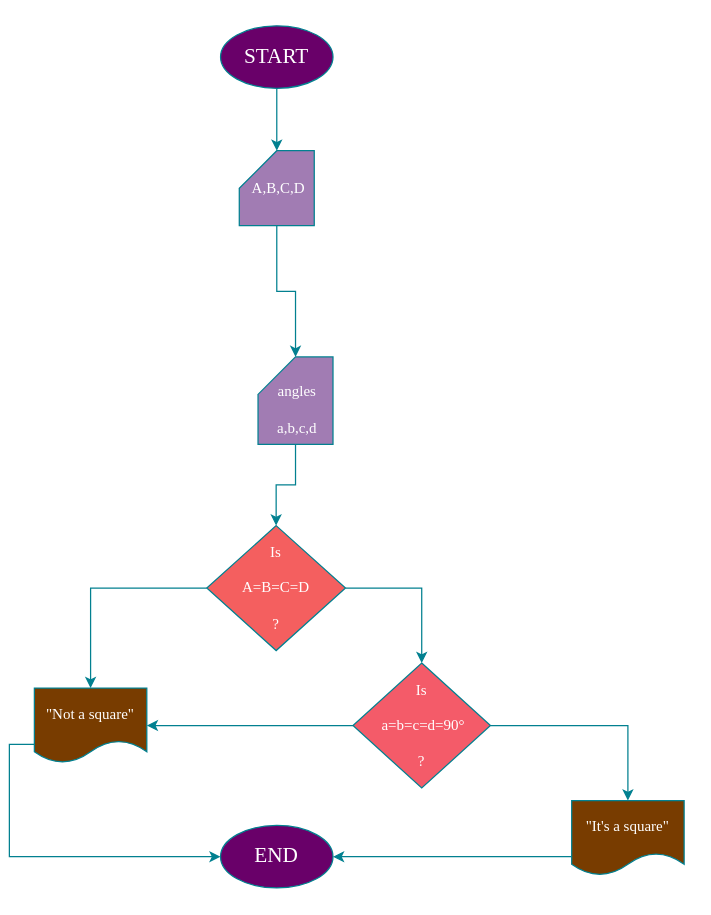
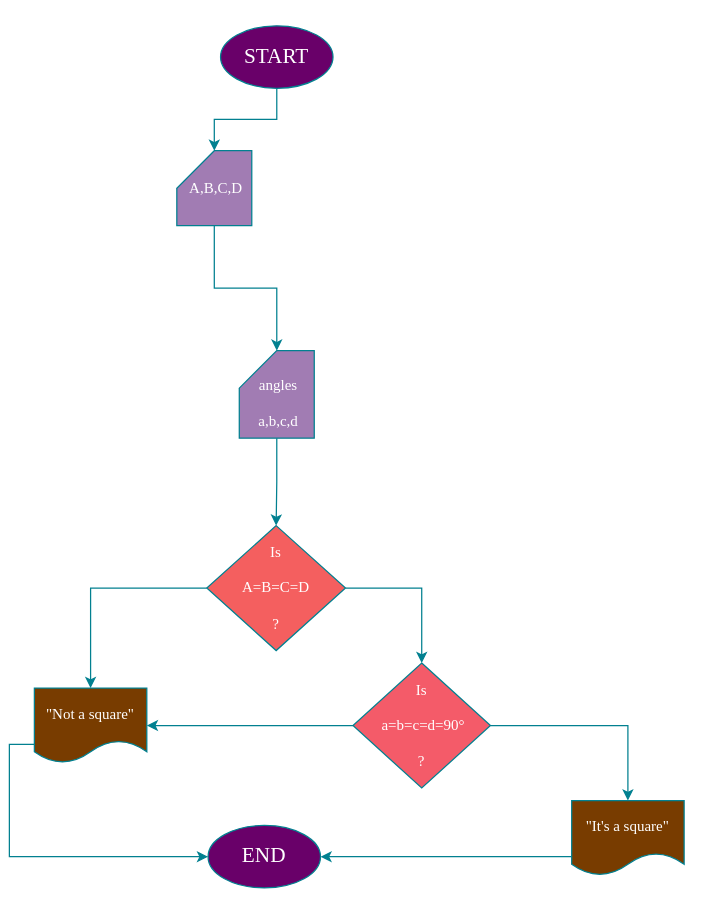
  <mxCell id="0" />
  <mxCell id="1" parent="0" />
  <mxCell id="2" value="&lt;font face=&quot;Georgia&quot; style=&quot;font-size: 17px;&quot; color=&quot;#ffffff&quot;&gt;START&lt;/font&gt;" style="ellipse;whiteSpace=wrap;html=1;fillColor=#690069;labelBackgroundColor=none;strokeColor=#028090;fontColor=#E4FDE1;" vertex="1" parent="1"><mxGeometry x="169" y="20" width="90" height="50" as="geometry" /></mxCell>
  <mxCell id="3" style="edgeStyle=orthogonalEdgeStyle;rounded=0;orthogonalLoop=1;jettySize=auto;html=1;exitX=0.5;exitY=1;exitDx=0;exitDy=0;exitPerimeter=0;strokeColor=#028090;fontColor=#E4FDE1;fillColor=#F45B69;" edge="1" parent="1" source="4" target="8"><mxGeometry relative="1" as="geometry"><mxPoint x="214" y="230" as="targetPoint" /></mxGeometry></mxCell>
- <mxCell id="4" value="&lt;font color=&quot;#ffffff&quot;&gt;&lt;font face=&quot;Tahoma&quot;&gt;&amp;nbsp;A,B,C,D&lt;/font&gt;&lt;br&gt;&lt;/font&gt;" style="shape=card;whiteSpace=wrap;html=1;strokeColor=#028090;fontColor=#E4FDE1;fillColor=#A17CB3;" vertex="1" parent="1"><mxGeometry x="184" y="120" width="60" height="60" as="geometry" /></mxCell>
+ <mxCell id="4" value="&lt;font color=&quot;#ffffff&quot;&gt;&lt;font face=&quot;Tahoma&quot;&gt;&amp;nbsp;A,B,C,D&lt;/font&gt;&lt;br&gt;&lt;/font&gt;" style="shape=card;whiteSpace=wrap;html=1;strokeColor=#028090;fontColor=#E4FDE1;fillColor=#A17CB3;" vertex="1" parent="1"><mxGeometry x="134" y="120" width="60" height="60" as="geometry" /></mxCell>
  <mxCell id="5" style="edgeStyle=orthogonalEdgeStyle;rounded=0;orthogonalLoop=1;jettySize=auto;html=1;exitX=0.5;exitY=1;exitDx=0;exitDy=0;strokeColor=#028090;fontColor=#E4FDE1;fillColor=#F45B69;" edge="1" parent="1" source="2" target="2"><mxGeometry relative="1" as="geometry" /></mxCell>
  <mxCell id="6" style="edgeStyle=orthogonalEdgeStyle;rounded=0;orthogonalLoop=1;jettySize=auto;html=1;exitX=0.5;exitY=1;exitDx=0;exitDy=0;entryX=0;entryY=0;entryDx=30;entryDy=0;entryPerimeter=0;strokeColor=#028090;fontColor=#E4FDE1;fillColor=#F45B69;" edge="1" parent="1" source="2" target="4"><mxGeometry relative="1" as="geometry" /></mxCell>
  <mxCell id="7" style="edgeStyle=orthogonalEdgeStyle;rounded=0;orthogonalLoop=1;jettySize=auto;html=1;exitX=0.5;exitY=1;exitDx=0;exitDy=0;exitPerimeter=0;strokeColor=#028090;fontColor=#E4FDE1;fillColor=#F45B69;" edge="1" parent="1" source="8" target="11"><mxGeometry relative="1" as="geometry"><mxPoint x="214" y="410" as="targetPoint" /></mxGeometry></mxCell>
- <mxCell id="8" value="&lt;font face=&quot;Tahoma&quot; color=&quot;#ffffff&quot;&gt;&lt;br&gt;&amp;nbsp;angles&lt;br&gt;&lt;br&gt;&amp;nbsp;a,b,c,d&lt;/font&gt;" style="shape=card;whiteSpace=wrap;html=1;strokeColor=#028090;fontColor=#E4FDE1;fillColor=#A17CB3;" vertex="1" parent="1"><mxGeometry x="199" y="285" width="60" height="70" as="geometry" /></mxCell>
+ <mxCell id="8" value="&lt;font face=&quot;Tahoma&quot; color=&quot;#ffffff&quot;&gt;&lt;br&gt;&amp;nbsp;angles&lt;br&gt;&lt;br&gt;&amp;nbsp;a,b,c,d&lt;/font&gt;" style="shape=card;whiteSpace=wrap;html=1;strokeColor=#028090;fontColor=#E4FDE1;fillColor=#A17CB3;" vertex="1" parent="1"><mxGeometry x="184" y="280" width="60" height="70" as="geometry" /></mxCell>
  <mxCell id="9" style="edgeStyle=orthogonalEdgeStyle;rounded=0;orthogonalLoop=1;jettySize=auto;html=1;exitX=1;exitY=0.5;exitDx=0;exitDy=0;strokeColor=#028090;fontColor=#E4FDE1;fillColor=#F45B69;" edge="1" parent="1" source="11" target="14"><mxGeometry relative="1" as="geometry"><mxPoint x="330" y="540" as="targetPoint" /></mxGeometry></mxCell>
  <mxCell id="10" style="edgeStyle=orthogonalEdgeStyle;rounded=0;orthogonalLoop=1;jettySize=auto;html=1;exitX=0;exitY=0.5;exitDx=0;exitDy=0;strokeColor=#028090;fontColor=#E4FDE1;fillColor=#F45B69;" edge="1" parent="1" source="11" target="16"><mxGeometry relative="1" as="geometry"><mxPoint x="60" y="530" as="targetPoint" /></mxGeometry></mxCell>
  <mxCell id="11" value="&lt;font face=&quot;Tahoma&quot; color=&quot;#ffffff&quot;&gt;Is&lt;br&gt;&lt;br&gt;A=B=C=D&lt;br&gt;&lt;br&gt;?&lt;/font&gt;" style="rhombus;whiteSpace=wrap;html=1;strokeColor=#028090;fontColor=#E4FDE1;fillColor=#F45F5F;" vertex="1" parent="1"><mxGeometry x="158" y="420" width="111" height="100" as="geometry" /></mxCell>
  <mxCell id="12" style="edgeStyle=orthogonalEdgeStyle;rounded=0;orthogonalLoop=1;jettySize=auto;html=1;exitX=1;exitY=0.5;exitDx=0;exitDy=0;strokeColor=#028090;fontColor=#E4FDE1;fillColor=#F45B69;" edge="1" parent="1" source="14" target="18"><mxGeometry relative="1" as="geometry"><mxPoint x="500" y="650" as="targetPoint" /></mxGeometry></mxCell>
  <mxCell id="13" style="edgeStyle=orthogonalEdgeStyle;rounded=0;orthogonalLoop=1;jettySize=auto;html=1;exitX=0;exitY=0.5;exitDx=0;exitDy=0;entryX=1;entryY=0.5;entryDx=0;entryDy=0;strokeColor=#028090;fontColor=#E4FDE1;fillColor=#F45B69;" edge="1" parent="1" source="14" target="16"><mxGeometry relative="1" as="geometry" /></mxCell>
  <mxCell id="14" value="&lt;font face=&quot;Tahoma&quot; color=&quot;#ffffff&quot;&gt;Is&lt;br&gt;&lt;br&gt;&amp;nbsp;a=b=c=d=90°&lt;br&gt;&lt;br&gt;?&lt;/font&gt;" style="rhombus;whiteSpace=wrap;html=1;strokeColor=#028090;fontColor=#E4FDE1;fillColor=#F45B69;" vertex="1" parent="1"><mxGeometry x="275" y="530" width="110" height="100" as="geometry" /></mxCell>
  <mxCell id="15" style="edgeStyle=orthogonalEdgeStyle;rounded=0;orthogonalLoop=1;jettySize=auto;html=1;exitX=0;exitY=0.75;exitDx=0;exitDy=0;strokeColor=#028090;fontColor=#E4FDE1;fillColor=#F45B69;entryX=0;entryY=0.5;entryDx=0;entryDy=0;" edge="1" parent="1" source="16" target="19"><mxGeometry relative="1" as="geometry"><mxPoint x="0" y="650" as="targetPoint" /></mxGeometry></mxCell>
  <mxCell id="16" value="&lt;font face=&quot;Tahoma&quot; color=&quot;#ffffff&quot;&gt;&quot;Not a square&quot;&lt;/font&gt;" style="shape=document;whiteSpace=wrap;html=1;boundedLbl=1;strokeColor=#028090;fontColor=#E4FDE1;fillColor=#783C00;" vertex="1" parent="1"><mxGeometry x="20" y="550" width="90" height="60" as="geometry" /></mxCell>
  <mxCell id="17" style="edgeStyle=orthogonalEdgeStyle;rounded=0;orthogonalLoop=1;jettySize=auto;html=1;exitX=0;exitY=0.75;exitDx=0;exitDy=0;strokeColor=#028090;fontColor=#E4FDE1;fillColor=#F45B69;" edge="1" parent="1" source="18" target="19"><mxGeometry relative="1" as="geometry"><mxPoint x="270" y="685" as="targetPoint" /></mxGeometry></mxCell>
  <mxCell id="18" value="&lt;font face=&quot;Tahoma&quot; color=&quot;#ffffff&quot;&gt;&quot;It's a square&quot;&lt;/font&gt;" style="shape=document;whiteSpace=wrap;html=1;boundedLbl=1;strokeColor=#028090;fontColor=#E4FDE1;fillColor=#783C00;" vertex="1" parent="1"><mxGeometry x="450" y="640" width="90" height="60" as="geometry" /></mxCell>
- <mxCell id="19" value="&lt;font face=&quot;Georgia&quot; style=&quot;font-size: 17px;&quot; color=&quot;#ffffff&quot;&gt;END&lt;/font&gt;" style="ellipse;whiteSpace=wrap;html=1;fillColor=#690069;labelBackgroundColor=none;strokeColor=#028090;fontColor=#E4FDE1;" vertex="1" parent="1"><mxGeometry x="169" y="660" width="90" height="50" as="geometry" /></mxCell>
+ <mxCell id="19" value="&lt;font face=&quot;Georgia&quot; style=&quot;font-size: 17px;&quot; color=&quot;#ffffff&quot;&gt;END&lt;/font&gt;" style="ellipse;whiteSpace=wrap;html=1;fillColor=#690069;labelBackgroundColor=none;strokeColor=#028090;fontColor=#E4FDE1;" vertex="1" parent="1"><mxGeometry x="159" y="660" width="90" height="50" as="geometry" /></mxCell>
